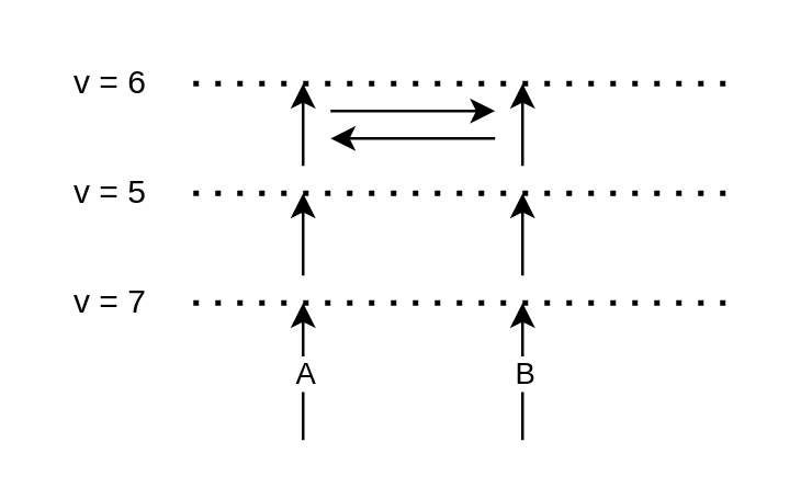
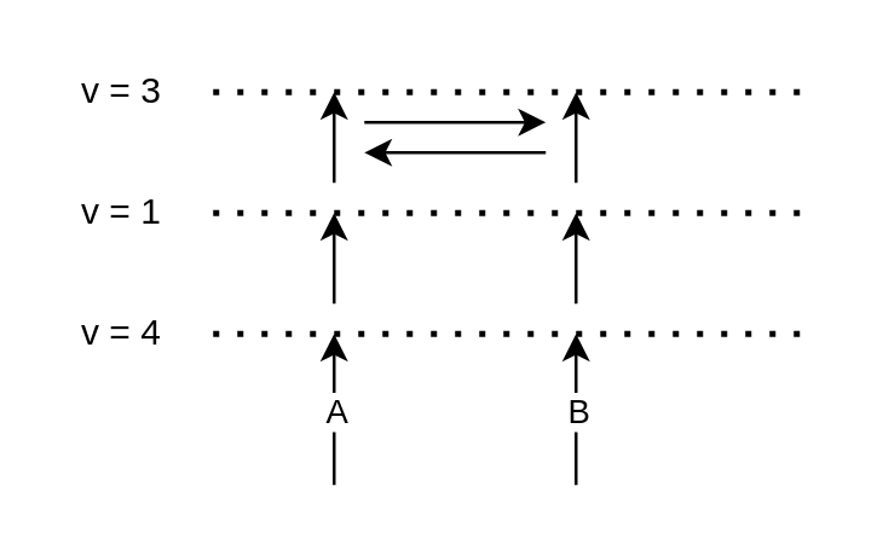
  <mxCell id="0" />
  <mxCell id="1" parent="0" />
  <mxCell id="2" value="" style="endArrow=none;dashed=1;html=1;dashPattern=1 3;strokeWidth=2;" edge="1" parent="1"><mxGeometry width="50" height="50" relative="1" as="geometry"><mxPoint x="70" y="110" as="sourcePoint" /><mxPoint x="270" y="110" as="targetPoint" /></mxGeometry></mxCell>
  <mxCell id="3" value="" style="endArrow=none;dashed=1;html=1;dashPattern=1 3;strokeWidth=2;" edge="1" parent="1"><mxGeometry width="50" height="50" relative="1" as="geometry"><mxPoint x="70" y="70" as="sourcePoint" /><mxPoint x="270" y="70" as="targetPoint" /></mxGeometry></mxCell>
  <mxCell id="4" value="" style="endArrow=none;dashed=1;html=1;dashPattern=1 3;strokeWidth=2;" edge="1" parent="1"><mxGeometry width="50" height="50" relative="1" as="geometry"><mxPoint x="70" y="30" as="sourcePoint" /><mxPoint x="270" y="30" as="targetPoint" /></mxGeometry></mxCell>
- <mxCell id="5" value="v = 7" style="text;html=1;strokeColor=none;fillColor=none;align=center;verticalAlign=middle;whiteSpace=wrap;rounded=0;" vertex="1" parent="1"><mxGeometry x="20" y="100" width="40" height="20" as="geometry" /></mxCell>
- <mxCell id="6" value="v = 5" style="text;html=1;strokeColor=none;fillColor=none;align=center;verticalAlign=middle;whiteSpace=wrap;rounded=0;" vertex="1" parent="1"><mxGeometry x="20" y="60" width="40" height="20" as="geometry" /></mxCell>
- <mxCell id="7" value="v = 6" style="text;html=1;strokeColor=none;fillColor=none;align=center;verticalAlign=middle;whiteSpace=wrap;rounded=0;" vertex="1" parent="1"><mxGeometry x="20" y="20" width="40" height="20" as="geometry" /></mxCell>
+ <mxCell id="5" value="v = 4" style="text;html=1;strokeColor=none;fillColor=none;align=center;verticalAlign=middle;whiteSpace=wrap;rounded=0;" vertex="1" parent="1"><mxGeometry x="20" y="100" width="40" height="20" as="geometry" /></mxCell>
+ <mxCell id="6" value="v = 1" style="text;html=1;strokeColor=none;fillColor=none;align=center;verticalAlign=middle;whiteSpace=wrap;rounded=0;" vertex="1" parent="1"><mxGeometry x="20" y="60" width="40" height="20" as="geometry" /></mxCell>
+ <mxCell id="7" value="v = 3" style="text;html=1;strokeColor=none;fillColor=none;align=center;verticalAlign=middle;whiteSpace=wrap;rounded=0;" vertex="1" parent="1"><mxGeometry x="20" y="20" width="40" height="20" as="geometry" /></mxCell>
  <mxCell id="8" value="" style="endArrow=classic;html=1;" edge="1" parent="1"><mxGeometry relative="1" as="geometry"><mxPoint x="110" y="160" as="sourcePoint" /><mxPoint x="110" y="110" as="targetPoint" /></mxGeometry></mxCell>
  <mxCell id="9" value="A" style="edgeLabel;resizable=0;html=1;align=center;verticalAlign=middle;" connectable="0" vertex="1" parent="8"><mxGeometry relative="1" as="geometry" /></mxCell>
  <mxCell id="10" value="" style="endArrow=classic;html=1;" edge="1" parent="1"><mxGeometry relative="1" as="geometry"><mxPoint x="190" y="160" as="sourcePoint" /><mxPoint x="190" y="110" as="targetPoint" /></mxGeometry></mxCell>
  <mxCell id="11" value="B" style="edgeLabel;resizable=0;html=1;align=center;verticalAlign=middle;" connectable="0" vertex="1" parent="10"><mxGeometry relative="1" as="geometry" /></mxCell>
  <mxCell id="12" value="" style="endArrow=classic;html=1;" edge="1" parent="1"><mxGeometry relative="1" as="geometry"><mxPoint x="110" y="100" as="sourcePoint" /><mxPoint x="110" y="70" as="targetPoint" /></mxGeometry></mxCell>
  <mxCell id="13" value="" style="endArrow=classic;html=1;" edge="1" parent="1"><mxGeometry relative="1" as="geometry"><mxPoint x="190" y="100" as="sourcePoint" /><mxPoint x="190" y="70" as="targetPoint" /></mxGeometry></mxCell>
  <mxCell id="14" value="" style="group" vertex="1" connectable="0" parent="1"><mxGeometry x="120" y="40" width="60" height="10" as="geometry" /></mxCell>
  <mxCell id="15" value="" style="endArrow=classic;html=1;" edge="1" parent="14"><mxGeometry width="50" height="50" relative="1" as="geometry"><mxPoint as="sourcePoint" /><mxPoint x="60" as="targetPoint" /></mxGeometry></mxCell>
  <mxCell id="16" value="" style="endArrow=none;html=1;endFill=0;startArrow=classic;startFill=1;" edge="1" parent="14"><mxGeometry width="50" height="50" relative="1" as="geometry"><mxPoint y="10" as="sourcePoint" /><mxPoint x="60" y="10" as="targetPoint" /><Array as="points"><mxPoint x="22.5" y="10" /></Array></mxGeometry></mxCell>
  <mxCell id="17" value="" style="endArrow=classic;html=1;" edge="1" parent="1"><mxGeometry relative="1" as="geometry"><mxPoint x="190" y="60" as="sourcePoint" /><mxPoint x="190" y="30" as="targetPoint" /></mxGeometry></mxCell>
  <mxCell id="18" value="" style="endArrow=classic;html=1;" edge="1" parent="1"><mxGeometry relative="1" as="geometry"><mxPoint x="110" y="60" as="sourcePoint" /><mxPoint x="110" y="30" as="targetPoint" /></mxGeometry></mxCell>
